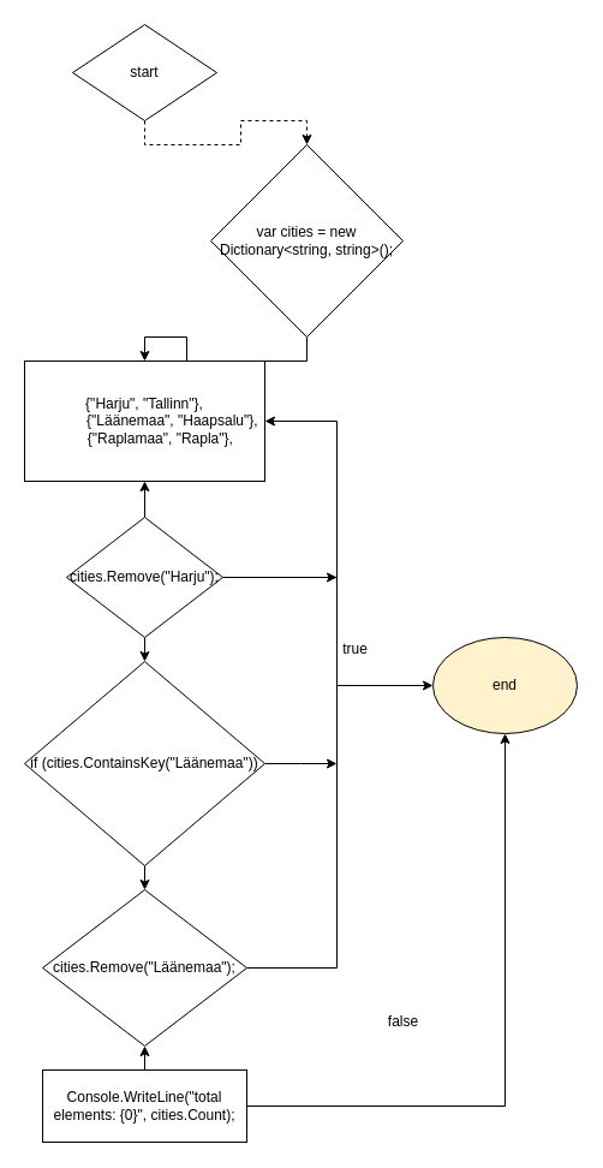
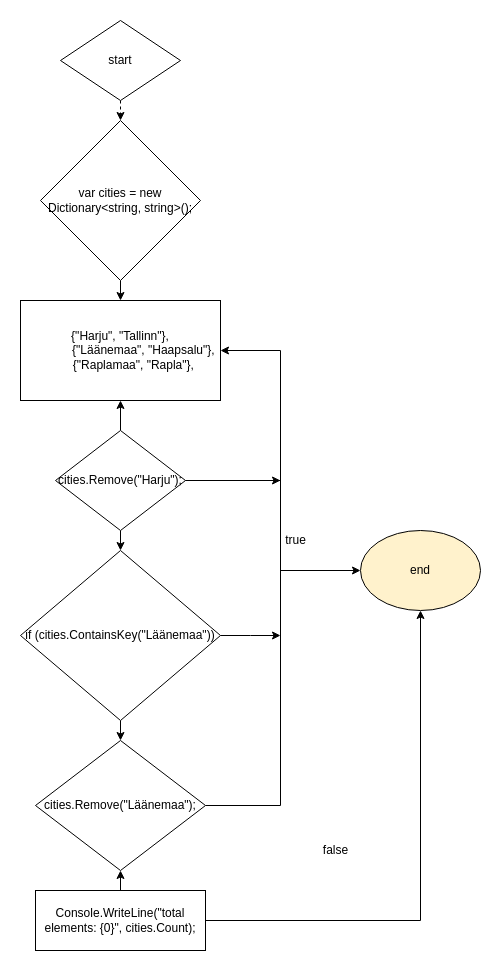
  <mxCell id="0" />
  <mxCell id="1" parent="0" />
  <mxCell id="2" style="edgeStyle=orthogonalEdgeStyle;rounded=0;orthogonalLoop=1;jettySize=auto;html=1;exitX=0.5;exitY=1;exitDx=0;exitDy=0;entryX=0.5;entryY=0;entryDx=0;entryDy=0;dashed=1;" edge="1" parent="1" source="3" target="5"><mxGeometry relative="1" as="geometry" /></mxCell>
  <mxCell id="3" value="start" style="rhombus;whiteSpace=wrap;html=1;" vertex="1" parent="1"><mxGeometry x="60" y="20" width="120" height="80" as="geometry" /></mxCell>
  <mxCell id="4" style="edgeStyle=orthogonalEdgeStyle;rounded=0;orthogonalLoop=1;jettySize=auto;html=1;exitX=0.5;exitY=1;exitDx=0;exitDy=0;entryX=0.5;entryY=0;entryDx=0;entryDy=0;" edge="1" parent="1" source="5" target="6"><mxGeometry relative="1" as="geometry" /></mxCell>
- <mxCell id="5" value="var cities = new Dictionary&amp;lt;string, string&amp;gt;();" style="rhombus;whiteSpace=wrap;html=1;" vertex="1" parent="1"><mxGeometry x="175" y="120" width="160" height="160" as="geometry" /></mxCell>
+ <mxCell id="5" value="var cities = new Dictionary&amp;lt;string, string&amp;gt;();" style="rhombus;whiteSpace=wrap;html=1;" vertex="1" parent="1"><mxGeometry x="40" y="120" width="160" height="160" as="geometry" /></mxCell>
  <mxCell id="6" value="&lt;div&gt;{&quot;Harju&quot;, &quot;Tallinn&quot;},&lt;/div&gt;&lt;div&gt;&amp;nbsp; &amp;nbsp; &amp;nbsp; &amp;nbsp; &amp;nbsp; &amp;nbsp; &amp;nbsp; {&quot;Läänemaa&quot;, &quot;Haapsalu&quot;},&lt;/div&gt;&lt;div&gt;&amp;nbsp; &amp;nbsp; &amp;nbsp; &amp;nbsp; {&quot;Raplamaa&quot;, &quot;Rapla&quot;},&lt;/div&gt;" style="rounded=0;whiteSpace=wrap;html=1;" vertex="1" parent="1"><mxGeometry x="20" y="300" width="200" height="100" as="geometry" /></mxCell>
  <mxCell id="7" style="edgeStyle=orthogonalEdgeStyle;rounded=0;orthogonalLoop=1;jettySize=auto;html=1;exitX=0.5;exitY=0;exitDx=0;exitDy=0;entryX=0.5;entryY=1;entryDx=0;entryDy=0;" edge="1" parent="1" source="11" target="6"><mxGeometry relative="1" as="geometry" /></mxCell>
  <mxCell id="8" style="edgeStyle=orthogonalEdgeStyle;rounded=0;orthogonalLoop=1;jettySize=auto;html=1;exitX=0.5;exitY=1;exitDx=0;exitDy=0;entryX=0.5;entryY=0;entryDx=0;entryDy=0;" edge="1" parent="1" source="11" target="14"><mxGeometry relative="1" as="geometry" /></mxCell>
  <mxCell id="9" style="edgeStyle=orthogonalEdgeStyle;rounded=0;orthogonalLoop=1;jettySize=auto;html=1;exitX=1;exitY=0.5;exitDx=0;exitDy=0;" edge="1" parent="1" source="11"><mxGeometry relative="1" as="geometry"><mxPoint x="280" y="480" as="targetPoint" /></mxGeometry></mxCell>
  <mxCell id="10" style="edgeStyle=orthogonalEdgeStyle;rounded=0;orthogonalLoop=1;jettySize=auto;html=1;exitX=1;exitY=0.5;exitDx=0;exitDy=0;" edge="1" parent="1" source="11"><mxGeometry relative="1" as="geometry"><mxPoint x="360" y="570" as="targetPoint" /><Array as="points"><mxPoint x="280" y="480" /><mxPoint x="280" y="570" /></Array></mxGeometry></mxCell>
  <mxCell id="11" value="cities.Remove(&quot;Harju&quot;);" style="rhombus;whiteSpace=wrap;html=1;" vertex="1" parent="1"><mxGeometry x="55" y="430" width="130" height="100" as="geometry" /></mxCell>
  <mxCell id="12" style="edgeStyle=orthogonalEdgeStyle;rounded=0;orthogonalLoop=1;jettySize=auto;html=1;exitX=1;exitY=0.5;exitDx=0;exitDy=0;" edge="1" parent="1" source="14"><mxGeometry relative="1" as="geometry"><mxPoint x="280" y="635" as="targetPoint" /></mxGeometry></mxCell>
  <mxCell id="13" style="edgeStyle=orthogonalEdgeStyle;rounded=0;orthogonalLoop=1;jettySize=auto;html=1;exitX=0.5;exitY=1;exitDx=0;exitDy=0;entryX=0.5;entryY=0;entryDx=0;entryDy=0;" edge="1" parent="1" source="14" target="16"><mxGeometry relative="1" as="geometry" /></mxCell>
  <mxCell id="14" value="if (cities.ContainsKey(&quot;Läänemaa&quot;))" style="rhombus;whiteSpace=wrap;html=1;" vertex="1" parent="1"><mxGeometry x="20" y="550" width="200" height="170" as="geometry" /></mxCell>
  <mxCell id="15" style="edgeStyle=orthogonalEdgeStyle;rounded=0;orthogonalLoop=1;jettySize=auto;html=1;exitX=1;exitY=0.5;exitDx=0;exitDy=0;entryX=1;entryY=0.5;entryDx=0;entryDy=0;" edge="1" parent="1" source="16" target="6"><mxGeometry relative="1" as="geometry"><Array as="points"><mxPoint x="280" y="805" /><mxPoint x="280" y="350" /></Array></mxGeometry></mxCell>
  <mxCell id="16" value="cities.Remove(&quot;Läänemaa&quot;);" style="rhombus;whiteSpace=wrap;html=1;" vertex="1" parent="1"><mxGeometry x="35" y="740" width="170" height="130" as="geometry" /></mxCell>
  <mxCell id="17" style="edgeStyle=orthogonalEdgeStyle;rounded=0;orthogonalLoop=1;jettySize=auto;html=1;exitX=0.5;exitY=0;exitDx=0;exitDy=0;entryX=0.5;entryY=1;entryDx=0;entryDy=0;" edge="1" parent="1" source="19" target="16"><mxGeometry relative="1" as="geometry" /></mxCell>
  <mxCell id="18" style="edgeStyle=orthogonalEdgeStyle;rounded=0;orthogonalLoop=1;jettySize=auto;html=1;exitX=1;exitY=0.5;exitDx=0;exitDy=0;entryX=0.5;entryY=1;entryDx=0;entryDy=0;" edge="1" parent="1" source="19" target="20"><mxGeometry relative="1" as="geometry" /></mxCell>
  <mxCell id="19" value="Console.WriteLine(&quot;total elements: {0}&quot;, cities.Count);" style="rounded=0;whiteSpace=wrap;html=1;" vertex="1" parent="1"><mxGeometry x="35" y="890" width="170" height="60" as="geometry" /></mxCell>
  <mxCell id="20" value="end" style="ellipse;whiteSpace=wrap;html=1;fillColor=#fff2cc;" vertex="1" parent="1"><mxGeometry x="360" y="530" width="120" height="80" as="geometry" /></mxCell>
  <mxCell id="21" value="false" style="text;html=1;align=center;verticalAlign=middle;resizable=0;points=[];autosize=1;strokeColor=none;fillColor=none;" vertex="1" parent="1"><mxGeometry x="310" y="835" width="50" height="30" as="geometry" /></mxCell>
  <mxCell id="22" value="true" style="text;html=1;align=center;verticalAlign=middle;resizable=0;points=[];autosize=1;strokeColor=none;fillColor=none;" vertex="1" parent="1"><mxGeometry x="275" y="525" width="40" height="30" as="geometry" /></mxCell>
